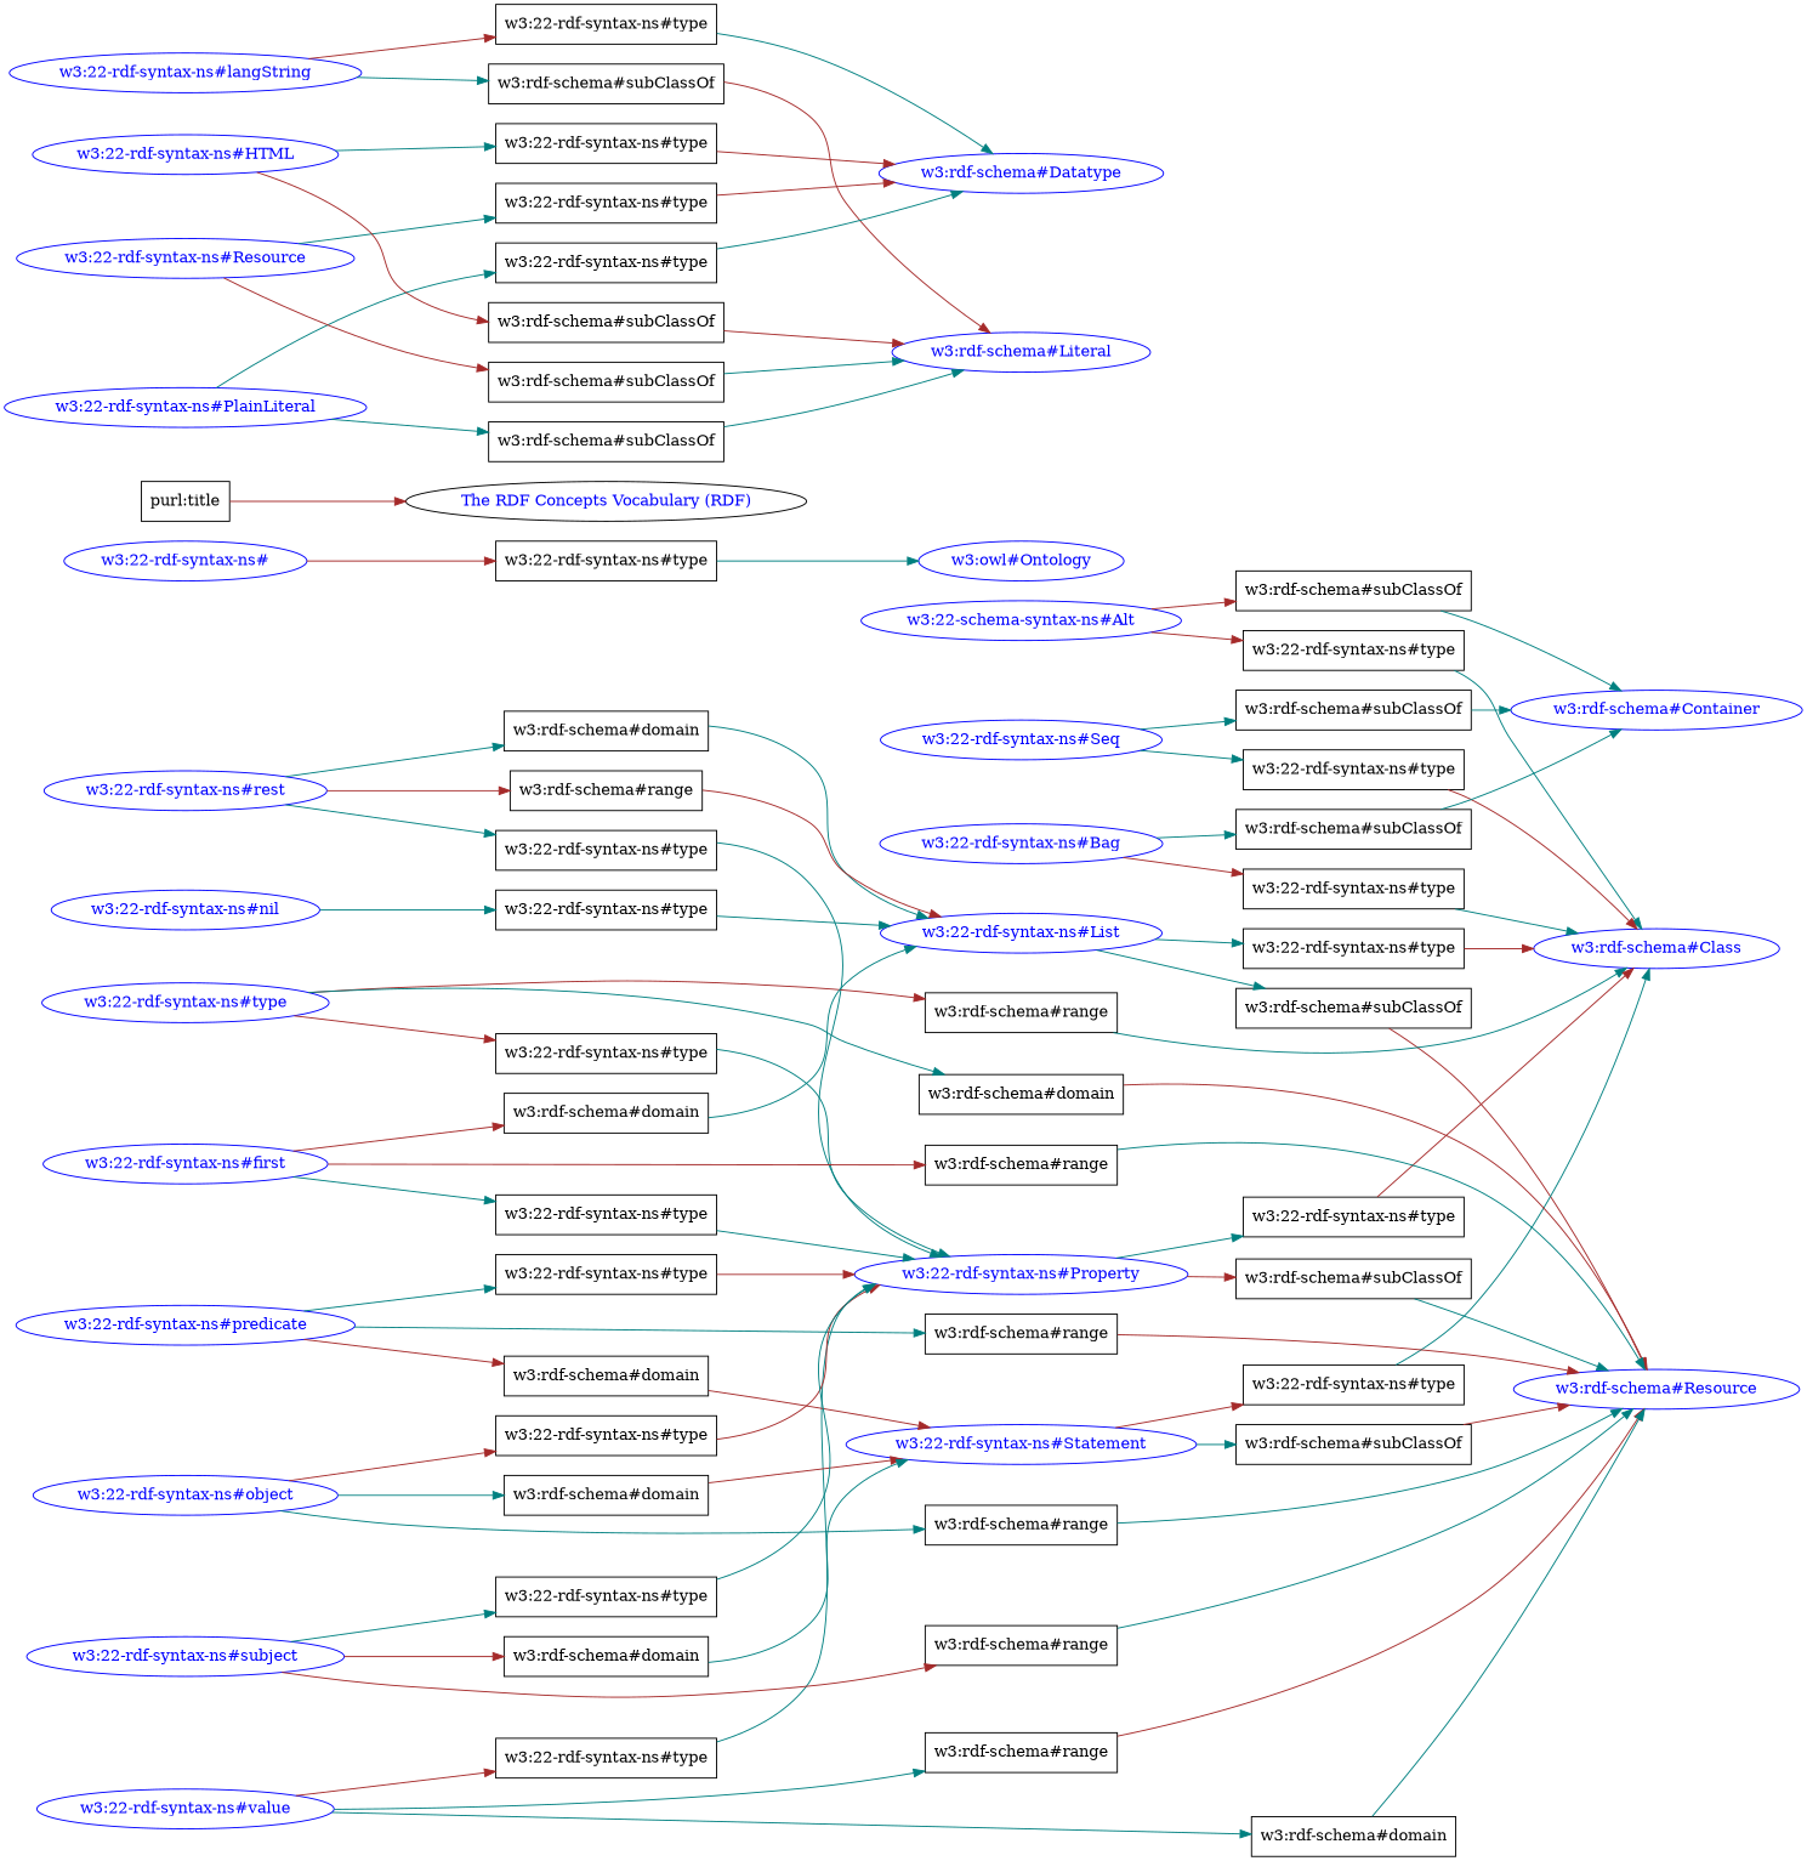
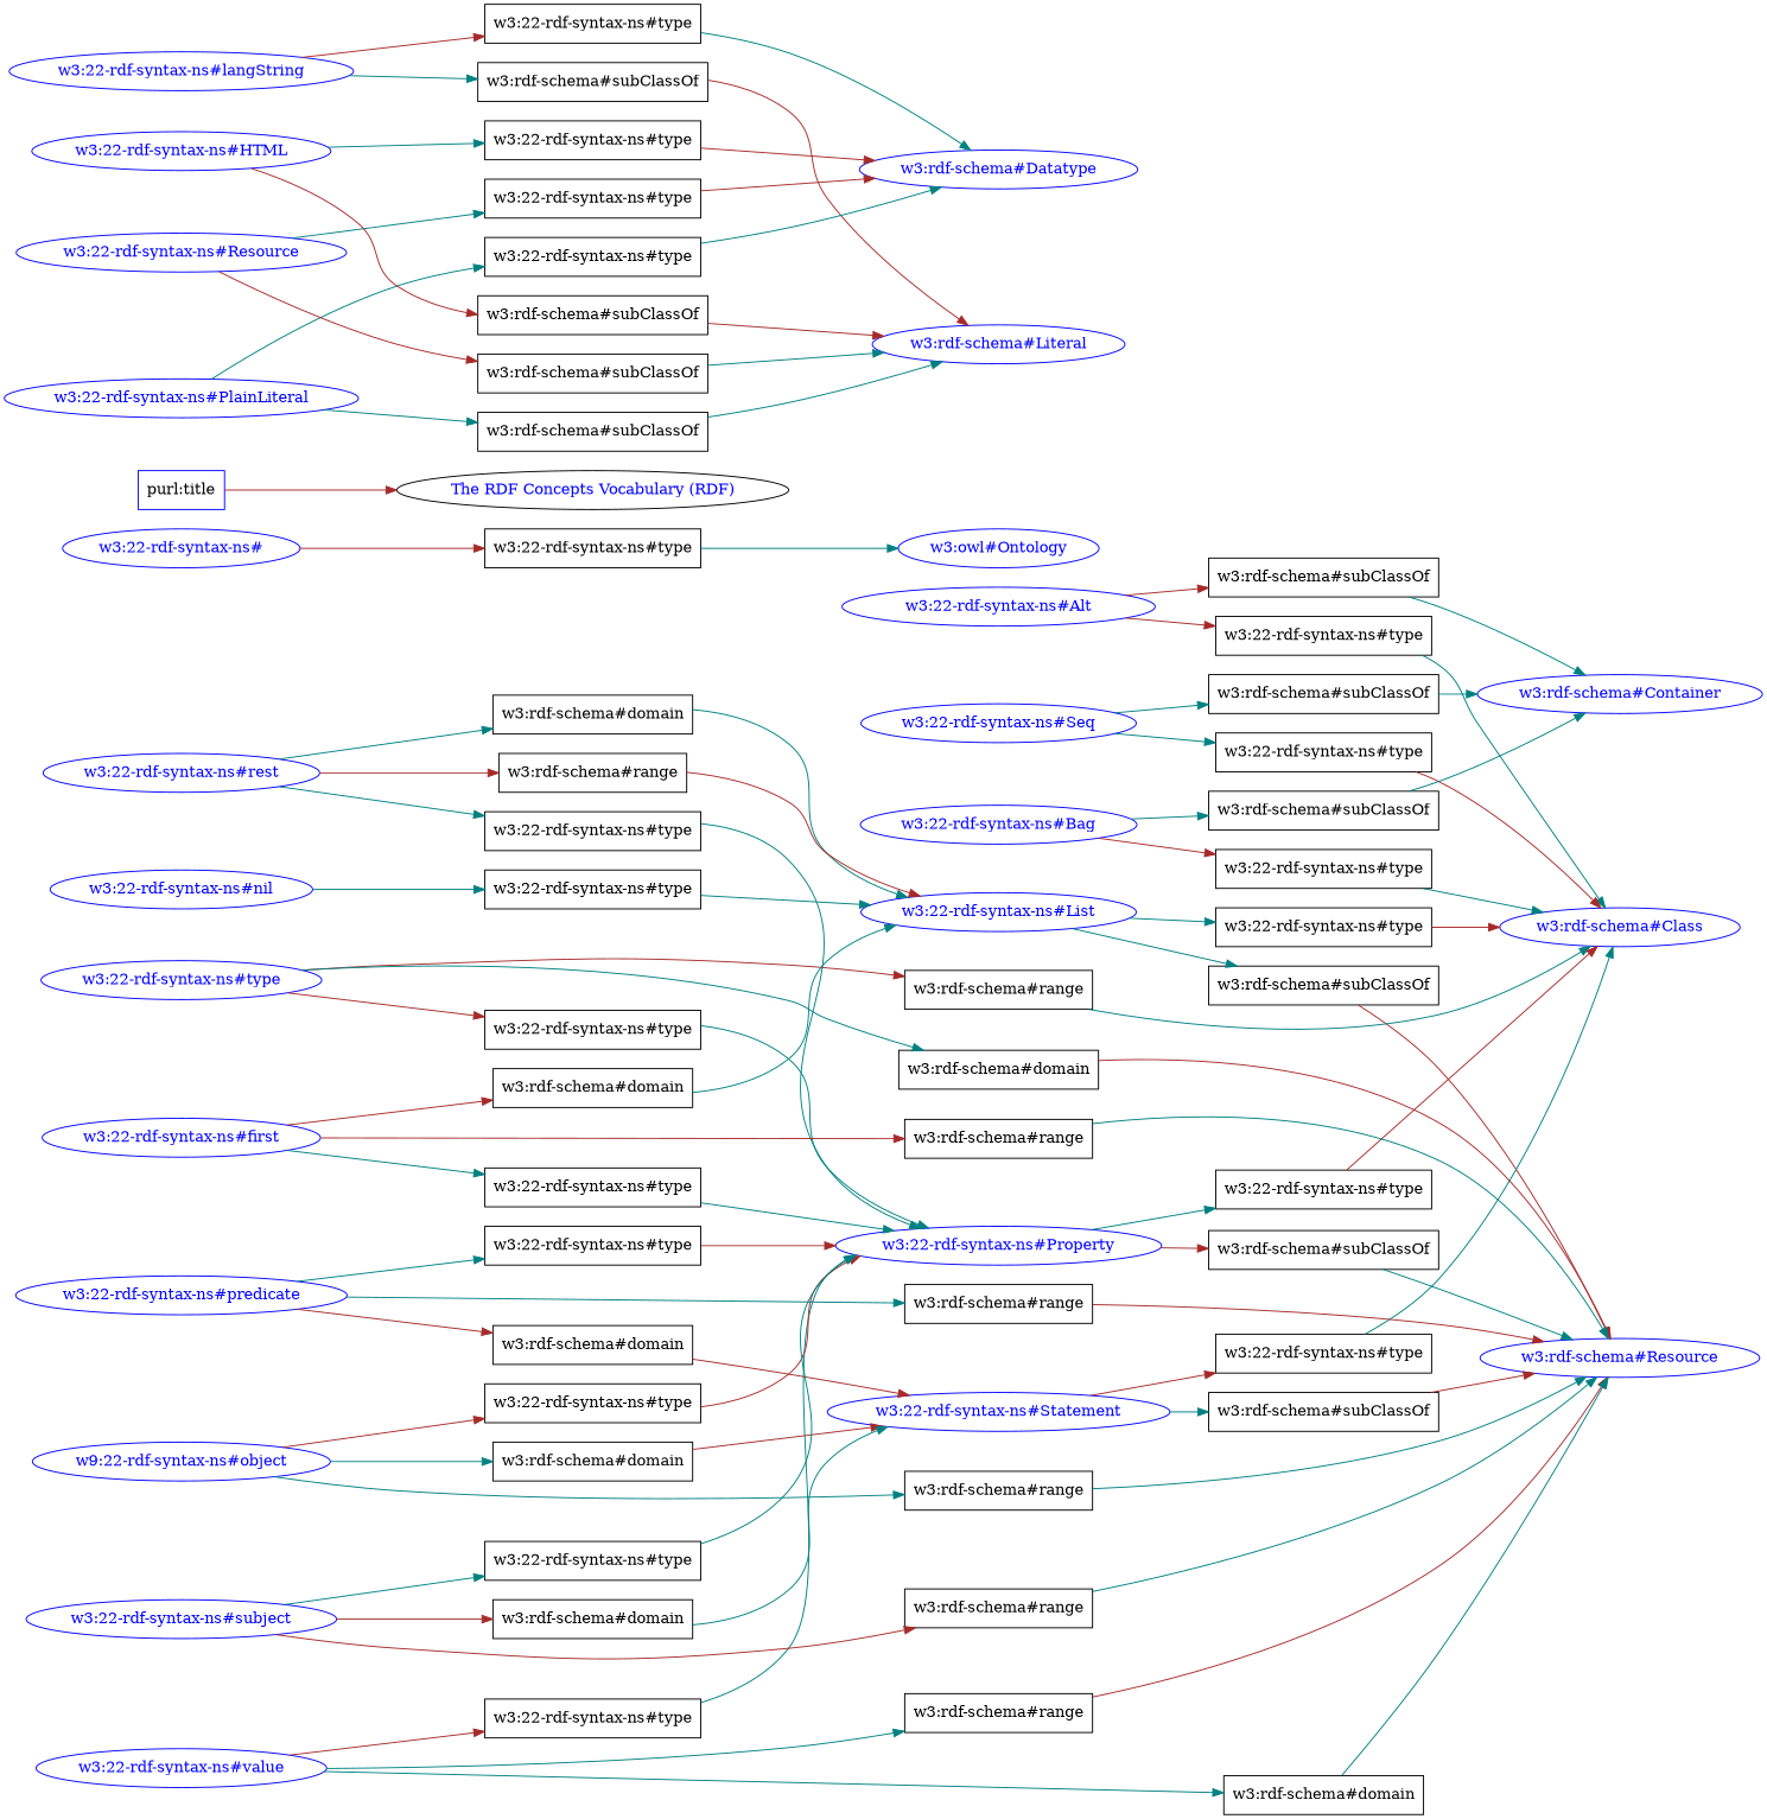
  digraph {
    rankdir=LR
    node [shape=box]
    edge [color=teal]
    n1 [color=blue fontcolor=blue label="w3:22-rdf-syntax-ns#List" shape=""]
    n2 [label="w3:22-rdf-syntax-ns#type"]
    n3 [label="w3:rdf-schema#subClassOf"]
    n4 [color=blue fontcolor=blue label="w3:rdf-schema#Class" shape=""]
    n5 [color=blue fontcolor=blue label="w3:rdf-schema#Resource" shape=""]
    n6 [color=blue fontcolor=blue label="w3:22-rdf-syntax-ns#value" shape=""]
    n7 [label="w3:22-rdf-syntax-ns#type"]
    n8 [label="w3:rdf-schema#range"]
    n9 [label="w3:rdf-schema#domain"]
    n10 [color=blue fontcolor=blue label="w3:22-rdf-syntax-ns#Property" shape=""]
    n11 [color=blue fontcolor=blue label="w3:22-rdf-syntax-ns#" shape=""]
    n12 [label="w3:22-rdf-syntax-ns#type"]
-   n13 [label="purl:title"]
+   n13 [label="purl:title" color=blue]
    n14 [color=black fontcolor=blue label="The RDF Concepts Vocabulary (RDF)" shape=""]
    n15 [color=blue fontcolor=blue label="w3:owl#Ontology" shape=""]
    n16 [color=blue fontcolor=blue label="w3:22-rdf-syntax-ns#langString" shape=""]
    n17 [label="w3:22-rdf-syntax-ns#type"]
    n18 [label="w3:rdf-schema#subClassOf"]
    n19 [color=blue fontcolor=blue label="w3:rdf-schema#Datatype" shape=""]
    n20 [color=blue fontcolor=blue label="w3:rdf-schema#Literal" shape=""]
-   n21 [color=blue fontcolor=blue label="w3:22-schema-syntax-ns#Alt" shape=""]
+   n21 [color=blue fontcolor=blue label="w3:22-rdf-syntax-ns#Alt" shape=""]
    n22 [label="w3:22-rdf-syntax-ns#type"]
    n23 [label="w3:rdf-schema#subClassOf"]
    n24 [color=blue fontcolor=blue label="w3:rdf-schema#Container" shape=""]
    n25 [color=blue fontcolor=blue label="w3:22-rdf-syntax-ns#Statement" shape=""]
    n26 [label="w3:22-rdf-syntax-ns#type"]
    n27 [label="w3:rdf-schema#subClassOf"]
    n28 [color=blue fontcolor=blue label="w3:22-rdf-syntax-ns#Seq" shape=""]
    n29 [label="w3:rdf-schema#subClassOf"]
    n30 [label="w3:22-rdf-syntax-ns#type"]
    n31 [color=blue fontcolor=blue label="w3:22-rdf-syntax-ns#predicate" shape=""]
    n32 [label="w3:rdf-schema#domain"]
    n33 [label="w3:rdf-schema#range"]
    n34 [label="w3:22-rdf-syntax-ns#type"]
    n35 [color=blue fontcolor=blue label="w3:22-rdf-syntax-ns#rest" shape=""]
    n36 [label="w3:22-rdf-syntax-ns#type"]
    n37 [label="w3:rdf-schema#domain"]
    n38 [label="w3:rdf-schema#range"]
    n39 [color=blue fontcolor=blue label="w3:22-rdf-syntax-ns#type" shape=""]
    n40 [label="w3:rdf-schema#range"]
    n41 [label="w3:rdf-schema#domain"]
    n42 [label="w3:22-rdf-syntax-ns#type"]
    n43 [label="w3:rdf-schema#subClassOf"]
    n44 [label="w3:22-rdf-syntax-ns#type"]
    n45 [color=blue fontcolor=blue label="w3:22-rdf-syntax-ns#first" shape=""]
    n46 [label="w3:rdf-schema#domain"]
    n47 [label="w3:22-rdf-syntax-ns#type"]
    n48 [label="w3:rdf-schema#range"]
    n49 [color=blue fontcolor=blue label="w3:22-rdf-syntax-ns#PlainLiteral" shape=""]
    n50 [label="w3:22-rdf-syntax-ns#type"]
    n51 [label="w3:rdf-schema#subClassOf"]
    n52 [color=blue fontcolor=blue label="w3:22-rdf-syntax-ns#Bag" shape=""]
    n53 [label="w3:rdf-schema#subClassOf"]
    n54 [label="w3:22-rdf-syntax-ns#type"]
    n55 [color=blue fontcolor=blue label="w3:22-rdf-syntax-ns#Resource" shape=""]
    n56 [label="w3:rdf-schema#subClassOf"]
    n57 [label="w3:22-rdf-syntax-ns#type"]
-   n58 [color=blue fontcolor=blue label="w3:22-rdf-syntax-ns#object" shape=""]
+   n58 [color=blue fontcolor=blue label="w9:22-rdf-syntax-ns#object" shape=""]
    n59 [label="w3:22-rdf-syntax-ns#type"]
    n60 [label="w3:rdf-schema#domain"]
    n61 [label="w3:rdf-schema#range"]
    n62 [color=blue fontcolor=blue label="w3:22-rdf-syntax-ns#subject" shape=""]
    n63 [label="w3:22-rdf-syntax-ns#type"]
    n64 [label="w3:rdf-schema#range"]
    n65 [label="w3:rdf-schema#domain"]
    n66 [color=blue fontcolor=blue label="w3:22-rdf-syntax-ns#HTML" shape=""]
    n67 [label="w3:rdf-schema#subClassOf"]
    n68 [label="w3:22-rdf-syntax-ns#type"]
    n69 [color=blue fontcolor=blue label="w3:22-rdf-syntax-ns#nil" shape=""]
    n70 [label="w3:22-rdf-syntax-ns#type"]
    n1 -> n2
    n1 -> n3
    n2 -> n4 [color=brown]
    n3 -> n5 [color=brown]
    n6 -> n7 [color=brown]
    n6 -> n8
    n6 -> n9
    n7 -> n10
    n8 -> n5 [color=brown]
    n9 -> n5
    n10 -> n43 [color=brown]
    n10 -> n44
    n11 -> n12 [color=brown]
    n12 -> n15
    n13 -> n14 [color=brown]
    n16 -> n17 [color=brown]
    n16 -> n18
    n17 -> n19
    n18 -> n20 [color=brown]
    n21 -> n22 [color=brown]
    n21 -> n23 [color=brown]
    n22 -> n4
    n23 -> n24
    n25 -> n26 [color=brown]
    n25 -> n27
    n26 -> n4
    n27 -> n5 [color=brown]
    n28 -> n29
    n28 -> n30
    n29 -> n24
    n30 -> n4 [color=brown]
    n31 -> n32 [color=brown]
    n31 -> n33
    n31 -> n34
    n32 -> n25 [color=brown]
    n33 -> n5 [color=brown]
    n34 -> n10 [color=brown]
    n35 -> n36
    n35 -> n37
    n35 -> n38 [color=brown]
    n36 -> n10
    n37 -> n1
    n38 -> n1 [color=brown]
    n39 -> n40 [color=brown]
    n39 -> n41
    n39 -> n42 [color=brown]
    n40 -> n4
    n41 -> n5 [color=brown]
    n42 -> n10
    n43 -> n5
    n44 -> n4 [color=brown]
    n45 -> n46 [color=brown]
    n45 -> n47
    n45 -> n48 [color=brown]
    n46 -> n1
    n47 -> n10
    n48 -> n5
    n49 -> n50
    n49 -> n51
    n50 -> n19
    n51 -> n20
    n52 -> n53
    n52 -> n54 [color=brown]
    n53 -> n24
    n54 -> n4
    n55 -> n56 [color=brown]
    n55 -> n57
    n56 -> n20
    n57 -> n19 [color=brown]
    n58 -> n59 [color=brown]
    n58 -> n60
    n58 -> n61
    n59 -> n10 [color=brown]
    n60 -> n25 [color=brown]
    n61 -> n5
    n62 -> n63
    n62 -> n64 [color=brown]
    n62 -> n65 [color=brown]
    n63 -> n10
    n64 -> n5
    n65 -> n25
    n66 -> n67 [color=brown]
    n66 -> n68
    n67 -> n20 [color=brown]
    n68 -> n19 [color=brown]
    n69 -> n70
    n70 -> n1
  }
